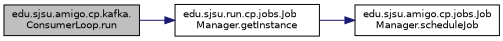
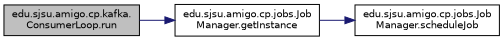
  digraph {
    fontname="DejaVu Sans"
    rankdir=LR
    node [color=black fillcolor=white fontname="DejaVu Sans" fontsize=10 shape=record style=filled]
    edge [color=midnightblue fontname="DejaVu Sans" fontsize=10 labelfontname=Helvetica labelfontsize=10 style=solid]
    n1 [fillcolor=grey75 fontcolor=black height=0.2 label="edu.sjsu.amigo.cp.kafka.\lConsumerLoop.run" width=0.4]
-   n2 [height=0.2 label="edu.sjsu.run.cp.jobs.Job\lManager.getInstance" width=0.4]
+   n2 [height=0.2 label="edu.sjsu.amigo.cp.jobs.Job\lManager.getInstance" width=0.4]
    n3 [height=0.2 label="edu.sjsu.amigo.cp.jobs.Job\lManager.scheduleJob" width=0.4]
    n1 -> n2
    n2 -> n3
  }
